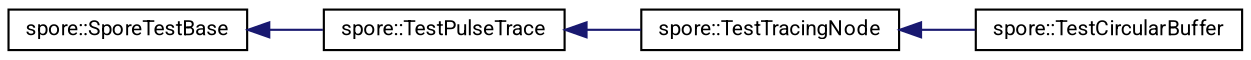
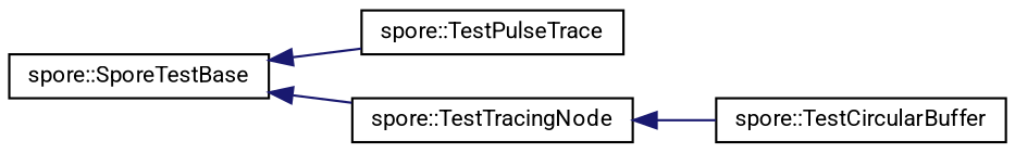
  digraph {
    fontname=Roboto
    rankdir=LR
    node [color=black fillcolor=white fontname=Roboto fontsize=10 shape=record style=filled]
    edge [color=midnightblue dir=back fontname=Roboto fontsize=10 labelfontname=Helvetica labelfontsize=10 style=solid]
    n1 [height=0.2 label="spore::SporeTestBase" width=0.4]
    n2 [height=0.2 label="spore::TestPulseTrace" width=0.4]
    n3 [height=0.2 label="spore::TestTracingNode" width=0.4]
    n4 [height=0.2 label="spore::TestCircularBuffer" width=0.4]
    n1 -> n2
-   n2 -> n3
+   n1 -> n3
    n3 -> n4
  }
